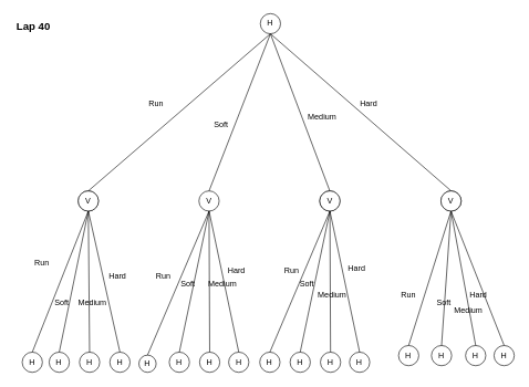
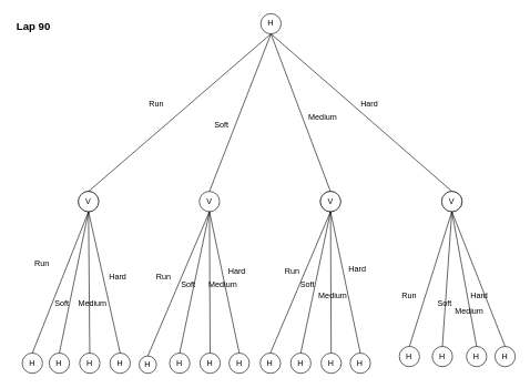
  <mxCell id="0" />
  <mxCell id="1" parent="0" />
  <mxCell id="2" value="V" style="ellipse;whiteSpace=wrap;html=1;aspect=fixed;" vertex="1" parent="1"><mxGeometry x="117.131" y="287.121" width="30.444" height="30.444" as="geometry" /></mxCell>
  <mxCell id="3" value="V" style="ellipse;whiteSpace=wrap;html=1;aspect=fixed;" vertex="1" parent="1"><mxGeometry x="117.133" y="287.123" width="30.444" height="30.444" as="geometry" /></mxCell>
  <mxCell id="4" value="" style="endArrow=none;html=1;rounded=0;entryX=0.5;entryY=1;entryDx=0;entryDy=0;exitX=0.5;exitY=0;exitDx=0;exitDy=0;" edge="1" parent="1" source="2" target="19"><mxGeometry width="50" height="50" relative="1" as="geometry"><mxPoint x="345.542" y="118.942" as="sourcePoint" /><mxPoint x="364.569" y="99.915" as="targetPoint" /></mxGeometry></mxCell>
  <mxCell id="5" value="H" style="ellipse;whiteSpace=wrap;html=1;aspect=fixed;" vertex="1" parent="1"><mxGeometry x="32.8" y="529.996" width="30.444" height="30.444" as="geometry" /></mxCell>
  <mxCell id="6" value="H" style="ellipse;whiteSpace=wrap;html=1;aspect=fixed;" vertex="1" parent="1"><mxGeometry x="164.699" y="529.996" width="30.444" height="30.444" as="geometry" /></mxCell>
  <mxCell id="7" value="" style="endArrow=none;html=1;rounded=0;entryX=0.5;entryY=1;entryDx=0;entryDy=0;exitX=0.5;exitY=0;exitDx=0;exitDy=0;" edge="1" parent="1" source="5" target="3"><mxGeometry width="50" height="50" relative="1" as="geometry"><mxPoint x="134.256" y="386.065" as="sourcePoint" /><mxPoint x="153.284" y="367.038" as="targetPoint" /></mxGeometry></mxCell>
  <mxCell id="8" value="" style="endArrow=none;html=1;rounded=0;entryX=0.5;entryY=1;entryDx=0;entryDy=0;exitX=0.5;exitY=0;exitDx=0;exitDy=0;" edge="1" parent="1" source="6" target="3"><mxGeometry width="50" height="50" relative="1" as="geometry"><mxPoint x="134.256" y="386.065" as="sourcePoint" /><mxPoint x="153.284" y="367.038" as="targetPoint" /></mxGeometry></mxCell>
  <mxCell id="9" value="Run" style="text;html=1;strokeColor=none;fillColor=none;align=center;verticalAlign=middle;whiteSpace=wrap;rounded=0;" vertex="1" parent="1"><mxGeometry x="50.529" y="389.997" width="22.833" height="11.416" as="geometry" /></mxCell>
  <mxCell id="10" value="Soft" style="text;html=1;strokeColor=none;fillColor=none;align=center;verticalAlign=middle;whiteSpace=wrap;rounded=0;" vertex="1" parent="1"><mxGeometry x="80.976" y="450.003" width="22.833" height="11.416" as="geometry" /></mxCell>
  <mxCell id="11" value="Medium" style="text;html=1;strokeColor=none;fillColor=none;align=center;verticalAlign=middle;whiteSpace=wrap;rounded=0;" vertex="1" parent="1"><mxGeometry x="126.642" y="450.005" width="22.833" height="11.416" as="geometry" /></mxCell>
  <mxCell id="12" value="Hard" style="text;html=1;strokeColor=none;fillColor=none;align=center;verticalAlign=middle;whiteSpace=wrap;rounded=0;" vertex="1" parent="1"><mxGeometry x="164.704" y="409.997" width="22.833" height="11.416" as="geometry" /></mxCell>
  <mxCell id="13" value="H" style="ellipse;whiteSpace=wrap;html=1;aspect=fixed;" vertex="1" parent="1"><mxGeometry x="119.034" y="529.996" width="30.444" height="30.444" as="geometry" /></mxCell>
  <mxCell id="14" value="" style="endArrow=none;html=1;rounded=0;entryX=0.5;entryY=1;entryDx=0;entryDy=0;exitX=0.5;exitY=0;exitDx=0;exitDy=0;" edge="1" parent="1" source="13" target="3"><mxGeometry width="50" height="50" relative="1" as="geometry"><mxPoint x="134.256" y="386.065" as="sourcePoint" /><mxPoint x="153.284" y="367.038" as="targetPoint" /></mxGeometry></mxCell>
  <mxCell id="15" value="H" style="ellipse;whiteSpace=wrap;html=1;aspect=fixed;" vertex="1" parent="1"><mxGeometry x="73.366" y="529.996" width="30.444" height="30.444" as="geometry" /></mxCell>
  <mxCell id="16" value="" style="endArrow=none;html=1;rounded=0;entryX=0.5;entryY=1;entryDx=0;entryDy=0;exitX=0.5;exitY=0;exitDx=0;exitDy=0;" edge="1" parent="1" source="15" target="3"><mxGeometry width="50" height="50" relative="1" as="geometry"><mxPoint x="134.256" y="386.065" as="sourcePoint" /><mxPoint x="153.284" y="367.038" as="targetPoint" /></mxGeometry></mxCell>
  <mxCell id="17" value="V" style="ellipse;whiteSpace=wrap;html=1;aspect=fixed;" vertex="1" parent="1"><mxGeometry x="663.228" y="287.121" width="30.444" height="30.444" as="geometry" /></mxCell>
  <mxCell id="18" value="" style="endArrow=none;html=1;rounded=0;entryX=0.5;entryY=1;entryDx=0;entryDy=0;exitX=0.5;exitY=0;exitDx=0;exitDy=0;" edge="1" parent="1" source="17" target="19"><mxGeometry width="50" height="50" relative="1" as="geometry"><mxPoint x="345.542" y="118.942" as="sourcePoint" /><mxPoint x="364.569" y="99.915" as="targetPoint" /></mxGeometry></mxCell>
  <mxCell id="19" value="H" style="ellipse;whiteSpace=wrap;html=1;aspect=fixed;" vertex="1" parent="1"><mxGeometry x="391.21" width="30.444" height="30.444" as="geometry" y="20" /></mxCell>
  <mxCell id="20" value="Run" style="text;html=1;strokeColor=none;fillColor=none;align=center;verticalAlign=middle;whiteSpace=wrap;rounded=0;" vertex="1" parent="1"><mxGeometry x="222.996" y="150.005" width="22.833" height="11.416" as="geometry" /></mxCell>
  <mxCell id="21" value="Soft" style="text;html=1;strokeColor=none;fillColor=none;align=center;verticalAlign=middle;whiteSpace=wrap;rounded=0;" vertex="1" parent="1"><mxGeometry x="320.727" y="181.417" width="22.833" height="11.416" as="geometry" /></mxCell>
  <mxCell id="22" value="Medium" style="text;html=1;strokeColor=none;fillColor=none;align=center;verticalAlign=middle;whiteSpace=wrap;rounded=0;" vertex="1" parent="1"><mxGeometry x="472.673" y="170" width="22.833" height="11.416" as="geometry" /></mxCell>
  <mxCell id="23" value="Hard" style="text;html=1;strokeColor=none;fillColor=none;align=center;verticalAlign=middle;whiteSpace=wrap;rounded=0;" vertex="1" parent="1"><mxGeometry x="542.999" y="150.007" width="22.833" height="11.416" as="geometry" /></mxCell>
  <mxCell id="24" value="V" style="ellipse;whiteSpace=wrap;html=1;aspect=fixed;" vertex="1" parent="1"><mxGeometry x="480.563" y="287.121" width="30.444" height="30.444" as="geometry" /></mxCell>
  <mxCell id="25" value="" style="endArrow=none;html=1;rounded=0;entryX=0.5;entryY=1;entryDx=0;entryDy=0;exitX=0.5;exitY=0;exitDx=0;exitDy=0;" edge="1" parent="1" source="24" target="19"><mxGeometry width="50" height="50" relative="1" as="geometry"><mxPoint x="345.542" y="118.942" as="sourcePoint" /><mxPoint x="364.569" y="99.915" as="targetPoint" /></mxGeometry></mxCell>
  <mxCell id="26" value="V" style="ellipse;whiteSpace=wrap;html=1;aspect=fixed;" vertex="1" parent="1"><mxGeometry x="298.842" y="287.121" width="30.444" height="30.444" as="geometry" /></mxCell>
  <mxCell id="27" value="" style="endArrow=none;html=1;rounded=0;entryX=0.5;entryY=1;entryDx=0;entryDy=0;exitX=0.5;exitY=0;exitDx=0;exitDy=0;" edge="1" parent="1" source="26" target="19"><mxGeometry width="50" height="50" relative="1" as="geometry"><mxPoint x="345.542" y="118.942" as="sourcePoint" /><mxPoint x="364.569" y="99.915" as="targetPoint" /></mxGeometry></mxCell>
  <mxCell id="28" value="H" style="ellipse;whiteSpace=wrap;html=1;aspect=fixed;" vertex="1" parent="1"><mxGeometry x="208.47" y="534.46" width="25.98" height="25.98" as="geometry" /></mxCell>
  <mxCell id="29" value="H" style="ellipse;whiteSpace=wrap;html=1;aspect=fixed;" vertex="1" parent="1"><mxGeometry x="343.564" y="529.996" width="30.444" height="30.444" as="geometry" /></mxCell>
  <mxCell id="30" value="" style="endArrow=none;html=1;rounded=0;entryX=0.5;entryY=1;entryDx=0;entryDy=0;exitX=0.5;exitY=0;exitDx=0;exitDy=0;" edge="1" parent="1" source="28" target="26"><mxGeometry width="50" height="50" relative="1" as="geometry"><mxPoint x="293.136" y="386.065" as="sourcePoint" /><mxPoint x="291.235" y="317.567" as="targetPoint" /></mxGeometry></mxCell>
  <mxCell id="31" value="" style="endArrow=none;html=1;rounded=0;entryX=0.5;entryY=1;entryDx=0;entryDy=0;exitX=0.5;exitY=0;exitDx=0;exitDy=0;" edge="1" parent="1" source="29" target="26"><mxGeometry width="50" height="50" relative="1" as="geometry"><mxPoint x="293.136" y="386.065" as="sourcePoint" /><mxPoint x="291.235" y="317.567" as="targetPoint" /></mxGeometry></mxCell>
  <mxCell id="32" value="Run" style="text;html=1;strokeColor=none;fillColor=none;align=center;verticalAlign=middle;whiteSpace=wrap;rounded=0;" vertex="1" parent="1"><mxGeometry x="234.446" y="409.997" width="22.833" height="11.416" as="geometry" /></mxCell>
  <mxCell id="33" value="Soft" style="text;html=1;strokeColor=none;fillColor=none;align=center;verticalAlign=middle;whiteSpace=wrap;rounded=0;" vertex="1" parent="1"><mxGeometry x="271.334" y="421.415" width="22.833" height="11.416" as="geometry" /></mxCell>
  <mxCell id="34" value="Medium" style="text;html=1;strokeColor=none;fillColor=none;align=center;verticalAlign=middle;whiteSpace=wrap;rounded=0;" vertex="1" parent="1"><mxGeometry x="323.005" y="421.415" width="22.833" height="11.416" as="geometry" /></mxCell>
  <mxCell id="35" value="Hard" style="text;html=1;strokeColor=none;fillColor=none;align=center;verticalAlign=middle;whiteSpace=wrap;rounded=0;" vertex="1" parent="1"><mxGeometry x="343.564" y="401.409" width="22.833" height="11.416" as="geometry" /></mxCell>
  <mxCell id="36" value="H" style="ellipse;whiteSpace=wrap;html=1;aspect=fixed;" vertex="1" parent="1"><mxGeometry x="299.8" y="529.996" width="30.444" height="30.444" as="geometry" /></mxCell>
  <mxCell id="37" value="" style="endArrow=none;html=1;rounded=0;exitX=0.5;exitY=0;exitDx=0;exitDy=0;entryX=0.5;entryY=1;entryDx=0;entryDy=0;" edge="1" parent="1" source="36" target="26"><mxGeometry width="50" height="50" relative="1" as="geometry"><mxPoint x="293.136" y="386.065" as="sourcePoint" /><mxPoint x="315.022" y="317.377" as="targetPoint" /></mxGeometry></mxCell>
  <mxCell id="38" value="H" style="ellipse;whiteSpace=wrap;html=1;aspect=fixed;" vertex="1" parent="1"><mxGeometry x="254.131" y="529.996" width="30.444" height="30.444" as="geometry" /></mxCell>
  <mxCell id="39" value="" style="endArrow=none;html=1;rounded=0;entryX=0.5;entryY=1;entryDx=0;entryDy=0;exitX=0.5;exitY=0;exitDx=0;exitDy=0;" edge="1" parent="1" source="38" target="26"><mxGeometry width="50" height="50" relative="1" as="geometry"><mxPoint x="293.136" y="386.065" as="sourcePoint" /><mxPoint x="291.235" y="317.567" as="targetPoint" /></mxGeometry></mxCell>
  <mxCell id="40" value="V" style="ellipse;whiteSpace=wrap;html=1;aspect=fixed;" vertex="1" parent="1"><mxGeometry x="480.75" y="287.121" width="30.444" height="30.444" as="geometry" /></mxCell>
  <mxCell id="41" value="H" style="ellipse;whiteSpace=wrap;html=1;aspect=fixed;" vertex="1" parent="1"><mxGeometry x="390.374" y="529.996" width="30.444" height="30.444" as="geometry" /></mxCell>
  <mxCell id="42" value="H" style="ellipse;whiteSpace=wrap;html=1;aspect=fixed;" vertex="1" parent="1"><mxGeometry x="525.471" y="529.996" width="30.444" height="30.444" as="geometry" /></mxCell>
  <mxCell id="43" value="" style="endArrow=none;html=1;rounded=0;entryX=0.5;entryY=1;entryDx=0;entryDy=0;exitX=0.5;exitY=0;exitDx=0;exitDy=0;" edge="1" parent="1" source="41" target="40"><mxGeometry width="50" height="50" relative="1" as="geometry"><mxPoint x="475.043" y="386.065" as="sourcePoint" /><mxPoint x="473.143" y="317.567" as="targetPoint" /></mxGeometry></mxCell>
  <mxCell id="44" value="" style="endArrow=none;html=1;rounded=0;entryX=0.5;entryY=1;entryDx=0;entryDy=0;exitX=0.5;exitY=0;exitDx=0;exitDy=0;" edge="1" parent="1" source="42" target="40"><mxGeometry width="50" height="50" relative="1" as="geometry"><mxPoint x="475.043" y="386.065" as="sourcePoint" /><mxPoint x="473.143" y="317.567" as="targetPoint" /></mxGeometry></mxCell>
  <mxCell id="45" value="Run" style="text;html=1;strokeColor=none;fillColor=none;align=center;verticalAlign=middle;whiteSpace=wrap;rounded=0;" vertex="1" parent="1"><mxGeometry x="427.004" y="401.417" width="22.833" height="11.416" as="geometry" /></mxCell>
  <mxCell id="46" value="Soft" style="text;html=1;strokeColor=none;fillColor=none;align=center;verticalAlign=middle;whiteSpace=wrap;rounded=0;" vertex="1" parent="1"><mxGeometry x="449.842" y="421.415" width="22.833" height="11.416" as="geometry" /></mxCell>
  <mxCell id="47" value="Medium" style="text;html=1;strokeColor=none;fillColor=none;align=center;verticalAlign=middle;whiteSpace=wrap;rounded=0;" vertex="1" parent="1"><mxGeometry x="488.362" y="438.585" width="22.833" height="11.416" as="geometry" /></mxCell>
  <mxCell id="48" value="Hard" style="text;html=1;strokeColor=none;fillColor=none;align=center;verticalAlign=middle;whiteSpace=wrap;rounded=0;" vertex="1" parent="1"><mxGeometry x="525.472" y="398.579" width="22.833" height="11.416" as="geometry" /></mxCell>
  <mxCell id="49" value="H" style="ellipse;whiteSpace=wrap;html=1;aspect=fixed;" vertex="1" parent="1"><mxGeometry x="481.707" y="529.996" width="30.444" height="30.444" as="geometry" /></mxCell>
  <mxCell id="50" value="" style="endArrow=none;html=1;rounded=0;exitX=0.5;exitY=0;exitDx=0;exitDy=0;entryX=0.5;entryY=1;entryDx=0;entryDy=0;" edge="1" parent="1" source="49" target="40"><mxGeometry width="50" height="50" relative="1" as="geometry"><mxPoint x="475.043" y="386.065" as="sourcePoint" /><mxPoint x="496.929" y="317.377" as="targetPoint" /></mxGeometry></mxCell>
  <mxCell id="51" value="H" style="ellipse;whiteSpace=wrap;html=1;aspect=fixed;" vertex="1" parent="1"><mxGeometry x="436.039" y="529.996" width="30.444" height="30.444" as="geometry" /></mxCell>
  <mxCell id="52" value="" style="endArrow=none;html=1;rounded=0;entryX=0.5;entryY=1;entryDx=0;entryDy=0;exitX=0.5;exitY=0;exitDx=0;exitDy=0;" edge="1" parent="1" source="51" target="40"><mxGeometry width="50" height="50" relative="1" as="geometry"><mxPoint x="475.043" y="386.065" as="sourcePoint" /><mxPoint x="473.143" y="317.567" as="targetPoint" /></mxGeometry></mxCell>
  <mxCell id="53" value="V" style="ellipse;whiteSpace=wrap;html=1;aspect=fixed;" vertex="1" parent="1"><mxGeometry x="663.034" y="287.121" width="30.444" height="30.444" as="geometry" /></mxCell>
  <mxCell id="54" value="H" style="ellipse;whiteSpace=wrap;html=1;aspect=fixed;" vertex="1" parent="1"><mxGeometry x="599.288" y="519.996" width="30.444" height="30.444" as="geometry" /></mxCell>
  <mxCell id="55" value="H" style="ellipse;whiteSpace=wrap;html=1;aspect=fixed;" vertex="1" parent="1"><mxGeometry x="742.996" y="519.996" width="30.444" height="30.444" as="geometry" /></mxCell>
  <mxCell id="56" value="" style="endArrow=none;html=1;rounded=0;entryX=0.5;entryY=1;entryDx=0;entryDy=0;exitX=0.5;exitY=0;exitDx=0;exitDy=0;" edge="1" parent="1" source="54" target="53"><mxGeometry width="50" height="50" relative="1" as="geometry"><mxPoint x="657.328" y="386.065" as="sourcePoint" /><mxPoint x="655.427" y="317.567" as="targetPoint" /></mxGeometry></mxCell>
  <mxCell id="57" value="" style="endArrow=none;html=1;rounded=0;entryX=0.5;entryY=1;entryDx=0;entryDy=0;exitX=0.5;exitY=0;exitDx=0;exitDy=0;" edge="1" parent="1" source="55" target="53"><mxGeometry width="50" height="50" relative="1" as="geometry"><mxPoint x="657.328" y="386.065" as="sourcePoint" /><mxPoint x="655.427" y="317.567" as="targetPoint" /></mxGeometry></mxCell>
  <mxCell id="58" value="Run" style="text;html=1;strokeColor=none;fillColor=none;align=center;verticalAlign=middle;whiteSpace=wrap;rounded=0;" vertex="1" parent="1"><mxGeometry x="603.098" y="438.587" width="22.833" height="11.416" as="geometry" /></mxCell>
  <mxCell id="59" value="Soft" style="text;html=1;strokeColor=none;fillColor=none;align=center;verticalAlign=middle;whiteSpace=wrap;rounded=0;" vertex="1" parent="1"><mxGeometry x="656.386" y="450.005" width="22.833" height="11.416" as="geometry" /></mxCell>
  <mxCell id="60" value="Medium" style="text;html=1;strokeColor=none;fillColor=none;align=center;verticalAlign=middle;whiteSpace=wrap;rounded=0;" vertex="1" parent="1"><mxGeometry x="692.537" y="461.425" width="22.833" height="11.416" as="geometry" /></mxCell>
  <mxCell id="61" value="Hard" style="text;html=1;strokeColor=none;fillColor=none;align=center;verticalAlign=middle;whiteSpace=wrap;rounded=0;" vertex="1" parent="1"><mxGeometry x="707.756" y="438.589" width="22.833" height="11.416" as="geometry" /></mxCell>
  <mxCell id="62" value="H" style="ellipse;whiteSpace=wrap;html=1;aspect=fixed;" vertex="1" parent="1"><mxGeometry x="700.142" y="519.996" width="30.444" height="30.444" as="geometry" /></mxCell>
  <mxCell id="63" value="" style="endArrow=none;html=1;rounded=0;exitX=0.5;exitY=0;exitDx=0;exitDy=0;entryX=0.5;entryY=1;entryDx=0;entryDy=0;" edge="1" parent="1" source="62" target="53"><mxGeometry width="50" height="50" relative="1" as="geometry"><mxPoint x="657.328" y="386.065" as="sourcePoint" /><mxPoint x="679.213" y="317.377" as="targetPoint" /></mxGeometry></mxCell>
  <mxCell id="64" value="H" style="ellipse;whiteSpace=wrap;html=1;aspect=fixed;" vertex="1" parent="1"><mxGeometry x="648.773" y="519.996" width="30.444" height="30.444" as="geometry" /></mxCell>
  <mxCell id="65" value="" style="endArrow=none;html=1;rounded=0;entryX=0.5;entryY=1;entryDx=0;entryDy=0;exitX=0.5;exitY=0;exitDx=0;exitDy=0;" edge="1" parent="1" source="64" target="53"><mxGeometry width="50" height="50" relative="1" as="geometry"><mxPoint x="657.328" y="386.065" as="sourcePoint" /><mxPoint x="655.427" y="317.567" as="targetPoint" /></mxGeometry></mxCell>
- <mxCell id="66" value="&lt;b&gt;&lt;font style=&quot;font-size: 16px&quot;&gt;Lap 40&lt;/font&gt;&lt;/b&gt;" style="text;html=1;strokeColor=none;fillColor=none;align=center;verticalAlign=middle;whiteSpace=wrap;rounded=0;dashed=1;" vertex="1" parent="1"><mxGeometry x="20.44" y="24.25" width="60" height="30" as="geometry" /></mxCell>
+ <mxCell id="66" value="&lt;b&gt;&lt;font style=&quot;font-size: 16px&quot;&gt;Lap 90&lt;/font&gt;&lt;/b&gt;" style="text;html=1;strokeColor=none;fillColor=none;align=center;verticalAlign=middle;whiteSpace=wrap;rounded=0;dashed=1;" vertex="1" parent="1"><mxGeometry x="20.44" y="24.25" width="60" height="30" as="geometry" /></mxCell>
